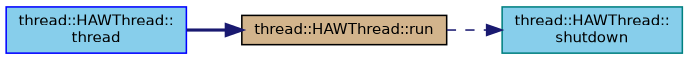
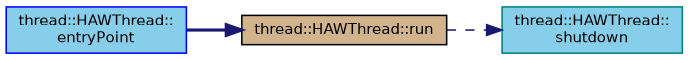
  digraph {
    rankdir=LR
    node [fillcolor=skyblue fontname=Helvetica fontsize=10 shape=record style=filled]
    edge [color=midnightblue fontname=Helvetica fontsize=10 labelfontname=Helvetica labelfontsize=10]
-   n1 [color=blue fontcolor=black height=0.2 label="thread::HAWThread::\lthread" width=0.4]
+   n1 [color=blue fontcolor=black height=0.2 label="thread::HAWThread::\lentryPoint" width=0.4]
    n2 [color=black fillcolor=tan height=0.2 label="thread::HAWThread::run" width=0.4]
    n3 [color=teal height=0.2 label="thread::HAWThread::\lshutdown" width=0.4]
    n1 -> n2 [style=bold]
    n2 -> n3 [style=dashed]
  }
